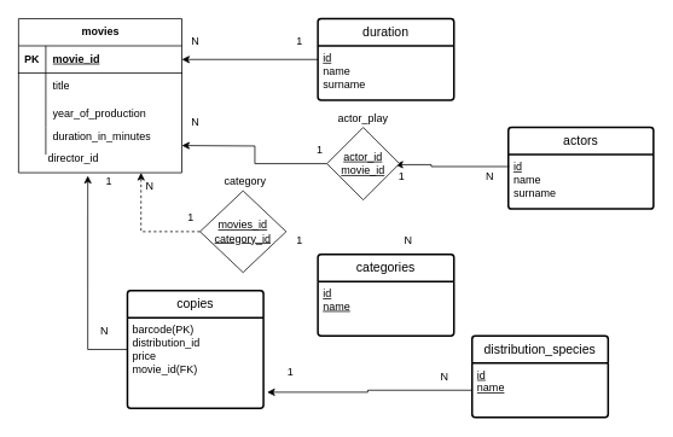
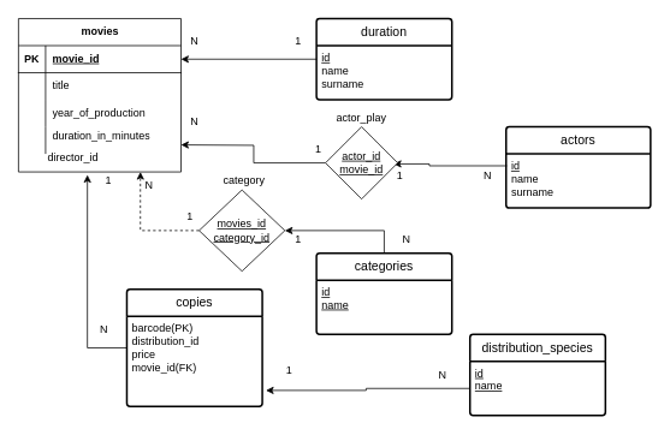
  <mxCell id="0" />
  <mxCell id="1" parent="0" />
  <mxCell id="2" style="edgeStyle=orthogonalEdgeStyle;rounded=0;orthogonalLoop=1;jettySize=auto;html=1;exitX=0.75;exitY=1;exitDx=0;exitDy=0;entryX=0.75;entryY=1;entryDx=0;entryDy=0;" edge="1" parent="1" source="26" target="25"><mxGeometry relative="1" as="geometry" /></mxCell>
  <mxCell id="3" value="movies" style="shape=table;startSize=30;container=1;collapsible=1;childLayout=tableLayout;fixedRows=1;rowLines=0;fontStyle=1;align=center;resizeLast=1;html=1;" vertex="1" parent="1"><mxGeometry x="20" y="20" width="180" height="170" as="geometry" /></mxCell>
  <mxCell id="4" value="" style="shape=tableRow;horizontal=0;startSize=0;swimlaneHead=0;swimlaneBody=0;fillColor=none;collapsible=0;dropTarget=0;points=[[0,0.5],[1,0.5]];portConstraint=eastwest;top=0;left=0;right=0;bottom=1;" vertex="1" parent="3"><mxGeometry y="30" width="180" height="30" as="geometry" /></mxCell>
  <mxCell id="5" value="PK" style="shape=partialRectangle;connectable=0;fillColor=none;top=0;left=0;bottom=0;right=0;fontStyle=1;overflow=hidden;whiteSpace=wrap;html=1;" vertex="1" parent="4"><mxGeometry width="30" height="30" as="geometry"><mxRectangle width="30" height="30" as="alternateBounds" /></mxGeometry></mxCell>
  <mxCell id="6" value="movie_id" style="shape=partialRectangle;connectable=0;fillColor=none;top=0;left=0;bottom=0;right=0;align=left;spacingLeft=6;fontStyle=5;overflow=hidden;whiteSpace=wrap;html=1;" vertex="1" parent="4"><mxGeometry x="30" width="150" height="30" as="geometry"><mxRectangle width="150" height="30" as="alternateBounds" /></mxGeometry></mxCell>
  <mxCell id="7" value="" style="shape=tableRow;horizontal=0;startSize=0;swimlaneHead=0;swimlaneBody=0;fillColor=none;collapsible=0;dropTarget=0;points=[[0,0.5],[1,0.5]];portConstraint=eastwest;top=0;left=0;right=0;bottom=0;" vertex="1" parent="3"><mxGeometry y="60" width="180" height="30" as="geometry" /></mxCell>
  <mxCell id="8" value="" style="shape=partialRectangle;connectable=0;fillColor=none;top=0;left=0;bottom=0;right=0;editable=1;overflow=hidden;whiteSpace=wrap;html=1;" vertex="1" parent="7"><mxGeometry width="30" height="30" as="geometry"><mxRectangle width="30" height="30" as="alternateBounds" /></mxGeometry></mxCell>
  <mxCell id="9" value="title" style="shape=partialRectangle;connectable=0;fillColor=none;top=0;left=0;bottom=0;right=0;align=left;spacingLeft=6;overflow=hidden;whiteSpace=wrap;html=1;" vertex="1" parent="7"><mxGeometry x="30" width="150" height="30" as="geometry"><mxRectangle width="150" height="30" as="alternateBounds" /></mxGeometry></mxCell>
  <mxCell id="10" value="" style="shape=tableRow;horizontal=0;startSize=0;swimlaneHead=0;swimlaneBody=0;fillColor=none;collapsible=0;dropTarget=0;points=[[0,0.5],[1,0.5]];portConstraint=eastwest;top=0;left=0;right=0;bottom=0;" vertex="1" parent="3"><mxGeometry y="90" width="180" height="30" as="geometry" /></mxCell>
  <mxCell id="11" value="" style="shape=partialRectangle;connectable=0;fillColor=none;top=0;left=0;bottom=0;right=0;editable=1;overflow=hidden;whiteSpace=wrap;html=1;" vertex="1" parent="10"><mxGeometry width="30" height="30" as="geometry"><mxRectangle width="30" height="30" as="alternateBounds" /></mxGeometry></mxCell>
  <mxCell id="12" value="year_of_production" style="shape=partialRectangle;connectable=0;fillColor=none;top=0;left=0;bottom=0;right=0;align=left;spacingLeft=6;overflow=hidden;whiteSpace=wrap;html=1;" vertex="1" parent="10"><mxGeometry x="30" width="150" height="30" as="geometry"><mxRectangle width="150" height="30" as="alternateBounds" /></mxGeometry></mxCell>
  <mxCell id="13" value="" style="shape=tableRow;horizontal=0;startSize=0;swimlaneHead=0;swimlaneBody=0;fillColor=none;collapsible=0;dropTarget=0;points=[[0,0.5],[1,0.5]];portConstraint=eastwest;top=0;left=0;right=0;bottom=0;" vertex="1" parent="3"><mxGeometry y="120" width="180" height="30" as="geometry" /></mxCell>
  <mxCell id="14" value="" style="shape=partialRectangle;connectable=0;fillColor=none;top=0;left=0;bottom=0;right=0;editable=1;overflow=hidden;whiteSpace=wrap;html=1;" vertex="1" parent="13"><mxGeometry width="30" height="30" as="geometry"><mxRectangle width="30" height="30" as="alternateBounds" /></mxGeometry></mxCell>
  <mxCell id="15" value="&lt;div&gt;duration_in_minutes&lt;/div&gt;&lt;div&gt;&lt;br&gt;&lt;/div&gt;" style="shape=partialRectangle;connectable=0;fillColor=none;top=0;left=0;bottom=0;right=0;align=left;spacingLeft=6;overflow=hidden;whiteSpace=wrap;html=1;" vertex="1" parent="13"><mxGeometry x="30" width="150" height="30" as="geometry"><mxRectangle width="150" height="30" as="alternateBounds" /></mxGeometry></mxCell>
  <mxCell id="16" value="director_id" style="text;html=1;align=center;verticalAlign=middle;resizable=0;points=[];autosize=1;strokeColor=none;fillColor=none;" vertex="1" parent="1"><mxGeometry x="40" y="160" width="80" height="30" as="geometry" /></mxCell>
  <mxCell id="17" style="edgeStyle=orthogonalEdgeStyle;rounded=0;orthogonalLoop=1;jettySize=auto;html=1;entryX=1;entryY=0.5;entryDx=0;entryDy=0;" edge="1" parent="1" source="18" target="4"><mxGeometry relative="1" as="geometry" /></mxCell>
  <mxCell id="18" value="duration" style="swimlane;childLayout=stackLayout;horizontal=1;startSize=30;horizontalStack=0;rounded=1;fontSize=14;fontStyle=0;strokeWidth=2;resizeParent=0;resizeLast=1;shadow=0;dashed=0;align=center;arcSize=4;whiteSpace=wrap;html=1;" vertex="1" parent="1"><mxGeometry x="350" y="20" width="150" height="90" as="geometry" /></mxCell>
  <mxCell id="19" value="&lt;u&gt;id&lt;/u&gt;&lt;br&gt;name&lt;br&gt;surname" style="align=left;strokeColor=none;fillColor=none;spacingLeft=4;fontSize=12;verticalAlign=top;resizable=0;rotatable=0;part=1;html=1;" vertex="1" parent="18"><mxGeometry y="30" width="150" height="60" as="geometry" /></mxCell>
  <mxCell id="20" value="actors" style="swimlane;childLayout=stackLayout;horizontal=1;startSize=30;horizontalStack=0;rounded=1;fontSize=14;fontStyle=0;strokeWidth=2;resizeParent=0;resizeLast=1;shadow=0;dashed=0;align=center;arcSize=4;whiteSpace=wrap;html=1;" vertex="1" parent="1"><mxGeometry x="560" y="140" width="160" height="90" as="geometry" /></mxCell>
  <mxCell id="21" value="&lt;u&gt;id&lt;/u&gt;&lt;br&gt;name&lt;br&gt;surname" style="align=left;strokeColor=none;fillColor=none;spacingLeft=4;fontSize=12;verticalAlign=top;resizable=0;rotatable=0;part=1;html=1;" vertex="1" parent="20"><mxGeometry y="30" width="160" height="60" as="geometry" /></mxCell>
+ <mxCell id="22" style="edgeStyle=orthogonalEdgeStyle;rounded=0;orthogonalLoop=1;jettySize=auto;html=1;exitX=0.5;exitY=0;exitDx=0;exitDy=0;entryX=1;entryY=0.5;entryDx=0;entryDy=0;" edge="1" parent="1" source="23" target="46"><mxGeometry relative="1" as="geometry" /></mxCell>
  <mxCell id="23" value="categories" style="swimlane;childLayout=stackLayout;horizontal=1;startSize=30;horizontalStack=0;rounded=1;fontSize=14;fontStyle=0;strokeWidth=2;resizeParent=0;resizeLast=1;shadow=0;dashed=0;align=center;arcSize=4;whiteSpace=wrap;html=1;" vertex="1" parent="1"><mxGeometry x="350" y="280" width="150" height="90" as="geometry" /></mxCell>
  <mxCell id="24" value="&lt;u&gt;id&lt;br&gt;name&lt;/u&gt;&lt;div&gt;&lt;u&gt;&lt;br&gt;&lt;/u&gt;&lt;/div&gt;" style="align=left;strokeColor=none;fillColor=none;spacingLeft=4;fontSize=12;verticalAlign=top;resizable=0;rotatable=0;part=1;html=1;" vertex="1" parent="23"><mxGeometry y="30" width="150" height="60" as="geometry" /></mxCell>
  <mxCell id="25" value="copies" style="swimlane;childLayout=stackLayout;horizontal=1;startSize=30;horizontalStack=0;rounded=1;fontSize=14;fontStyle=0;strokeWidth=2;resizeParent=0;resizeLast=1;shadow=0;dashed=0;align=center;arcSize=4;whiteSpace=wrap;html=1;" vertex="1" parent="1"><mxGeometry x="140" y="320" width="150" height="130" as="geometry" /></mxCell>
  <mxCell id="26" value="barcode(PK)&lt;br&gt;&lt;div&gt;distribution_id&lt;/div&gt;&lt;div&gt;price&lt;/div&gt;&lt;div&gt;movie_id(FK)&lt;br&gt;&lt;/div&gt;" style="align=left;strokeColor=none;fillColor=none;spacingLeft=4;fontSize=12;verticalAlign=top;resizable=0;rotatable=0;part=1;html=1;" vertex="1" parent="25"><mxGeometry y="30" width="150" height="100" as="geometry" /></mxCell>
  <mxCell id="27" value="distribution_species" style="swimlane;childLayout=stackLayout;horizontal=1;startSize=30;horizontalStack=0;rounded=1;fontSize=14;fontStyle=0;strokeWidth=2;resizeParent=0;resizeLast=1;shadow=0;dashed=0;align=center;arcSize=4;whiteSpace=wrap;html=1;" vertex="1" parent="1"><mxGeometry x="520" y="370" width="150" height="90" as="geometry" /></mxCell>
  <mxCell id="28" value="&lt;u&gt;id&lt;br&gt;name&lt;/u&gt;&lt;div&gt;&lt;u&gt;&lt;br&gt;&lt;/u&gt;&lt;/div&gt;" style="align=left;strokeColor=none;fillColor=none;spacingLeft=4;fontSize=12;verticalAlign=top;resizable=0;rotatable=0;part=1;html=1;" vertex="1" parent="27"><mxGeometry y="30" width="150" height="60" as="geometry" /></mxCell>
  <mxCell id="29" style="edgeStyle=orthogonalEdgeStyle;rounded=0;orthogonalLoop=1;jettySize=auto;html=1;exitX=0;exitY=0.5;exitDx=0;exitDy=0;entryX=0.704;entryY=1.11;entryDx=0;entryDy=0;entryPerimeter=0;" edge="1" parent="1" source="25" target="16"><mxGeometry relative="1" as="geometry" /></mxCell>
  <mxCell id="30" value="1" style="text;html=1;align=center;verticalAlign=middle;whiteSpace=wrap;rounded=0;" vertex="1" parent="1"><mxGeometry x="300" y="30" width="60" height="30" as="geometry" /></mxCell>
  <mxCell id="31" value="N" style="text;html=1;align=center;verticalAlign=middle;whiteSpace=wrap;rounded=0;" vertex="1" parent="1"><mxGeometry x="185" y="30" width="60" height="30" as="geometry" /></mxCell>
  <mxCell id="32" value="N" style="text;html=1;align=center;verticalAlign=middle;whiteSpace=wrap;rounded=0;" vertex="1" parent="1"><mxGeometry x="40" y="350" width="150" height="30" as="geometry" /></mxCell>
  <mxCell id="33" value="1" style="text;html=1;align=center;verticalAlign=middle;whiteSpace=wrap;rounded=0;" vertex="1" parent="1"><mxGeometry x="100" y="190" width="40" height="20" as="geometry" /></mxCell>
  <mxCell id="34" value="1" style="text;html=1;align=center;verticalAlign=middle;whiteSpace=wrap;rounded=0;" vertex="1" parent="1"><mxGeometry x="190" y="230" width="40" height="20" as="geometry" /></mxCell>
  <mxCell id="35" value="N" style="text;html=1;align=center;verticalAlign=middle;whiteSpace=wrap;rounded=0;" vertex="1" parent="1"><mxGeometry x="420" y="250" width="60" height="30" as="geometry" /></mxCell>
  <mxCell id="36" style="edgeStyle=orthogonalEdgeStyle;rounded=0;orthogonalLoop=1;jettySize=auto;html=1;entryX=1.027;entryY=0.822;entryDx=0;entryDy=0;entryPerimeter=0;" edge="1" parent="1" source="28" target="26"><mxGeometry relative="1" as="geometry" /></mxCell>
  <mxCell id="37" value="N" style="text;html=1;align=center;verticalAlign=middle;whiteSpace=wrap;rounded=0;" vertex="1" parent="1"><mxGeometry x="460" y="400" width="60" height="30" as="geometry" /></mxCell>
  <mxCell id="38" value="1" style="text;html=1;align=center;verticalAlign=middle;whiteSpace=wrap;rounded=0;" vertex="1" parent="1"><mxGeometry x="300" y="400" width="40" height="20" as="geometry" /></mxCell>
  <mxCell id="39" value="N" style="text;html=1;align=center;verticalAlign=middle;whiteSpace=wrap;rounded=0;" vertex="1" parent="1"><mxGeometry x="510" y="180" width="60" height="30" as="geometry" /></mxCell>
  <mxCell id="40" value="N" style="text;html=1;align=center;verticalAlign=middle;whiteSpace=wrap;rounded=0;" vertex="1" parent="1"><mxGeometry x="185" y="120" width="60" height="30" as="geometry" /></mxCell>
  <mxCell id="41" value="1" style="text;html=1;align=center;verticalAlign=middle;whiteSpace=wrap;rounded=0;" vertex="1" parent="1"><mxGeometry x="330" y="150" width="45" height="30" as="geometry" /></mxCell>
  <mxCell id="42" value="1" style="text;html=1;align=center;verticalAlign=middle;whiteSpace=wrap;rounded=0;" vertex="1" parent="1"><mxGeometry x="420" y="170" width="45" height="50" as="geometry" /></mxCell>
  <mxCell id="43" style="edgeStyle=orthogonalEdgeStyle;rounded=0;orthogonalLoop=1;jettySize=auto;html=1;exitX=0;exitY=0.5;exitDx=0;exitDy=0;" edge="1" parent="1" source="50"><mxGeometry relative="1" as="geometry"><mxPoint x="350" y="180" as="sourcePoint" /><mxPoint x="200" y="160" as="targetPoint" /></mxGeometry></mxCell>
  <mxCell id="44" style="edgeStyle=orthogonalEdgeStyle;rounded=0;orthogonalLoop=1;jettySize=auto;html=1;exitX=0.849;exitY=0.107;exitDx=0;exitDy=0;exitPerimeter=0;entryX=0.943;entryY=0.514;entryDx=0;entryDy=0;entryPerimeter=0;" edge="1" parent="1" source="39" target="50"><mxGeometry relative="1" as="geometry"><mxPoint x="560" y="184.66" as="sourcePoint" /><mxPoint x="490" y="183" as="targetPoint" /></mxGeometry></mxCell>
  <mxCell id="45" style="edgeStyle=orthogonalEdgeStyle;rounded=0;orthogonalLoop=1;jettySize=auto;html=1;exitX=0;exitY=0.5;exitDx=0;exitDy=0;entryX=0.75;entryY=1;entryDx=0;entryDy=0;dashed=1;" edge="1" parent="1" source="46" target="3"><mxGeometry relative="1" as="geometry" /></mxCell>
  <mxCell id="46" value="&lt;div&gt;&lt;u&gt;movies_id&lt;/u&gt;&lt;/div&gt;&lt;div&gt;&lt;u&gt;category_id&lt;br&gt;&lt;/u&gt;&lt;/div&gt;" style="rhombus;whiteSpace=wrap;html=1;" vertex="1" parent="1"><mxGeometry x="220" y="210" width="95" height="90" as="geometry" /></mxCell>
  <mxCell id="47" value="N" style="text;html=1;align=center;verticalAlign=middle;whiteSpace=wrap;rounded=0;" vertex="1" parent="1"><mxGeometry x="135" y="190" width="60" height="30" as="geometry" /></mxCell>
  <mxCell id="48" value="1" style="text;html=1;align=center;verticalAlign=middle;whiteSpace=wrap;rounded=0;" vertex="1" parent="1"><mxGeometry x="310" y="255" width="40" height="20" as="geometry" /></mxCell>
  <mxCell id="49" value="category" style="text;html=1;align=center;verticalAlign=middle;whiteSpace=wrap;rounded=0;" vertex="1" parent="1"><mxGeometry x="250" y="190" width="40" height="20" as="geometry" /></mxCell>
  <mxCell id="50" value="&lt;u&gt;actor_id&lt;/u&gt;&lt;br&gt;&lt;u&gt;movie_id&lt;/u&gt;" style="rhombus;whiteSpace=wrap;html=1;" vertex="1" parent="1"><mxGeometry x="360" y="140" width="80" height="80" as="geometry" /></mxCell>
  <mxCell id="51" value="actor_play" style="text;html=1;align=center;verticalAlign=middle;whiteSpace=wrap;rounded=0;" vertex="1" parent="1"><mxGeometry x="380" y="120" width="40" height="20" as="geometry" /></mxCell>
